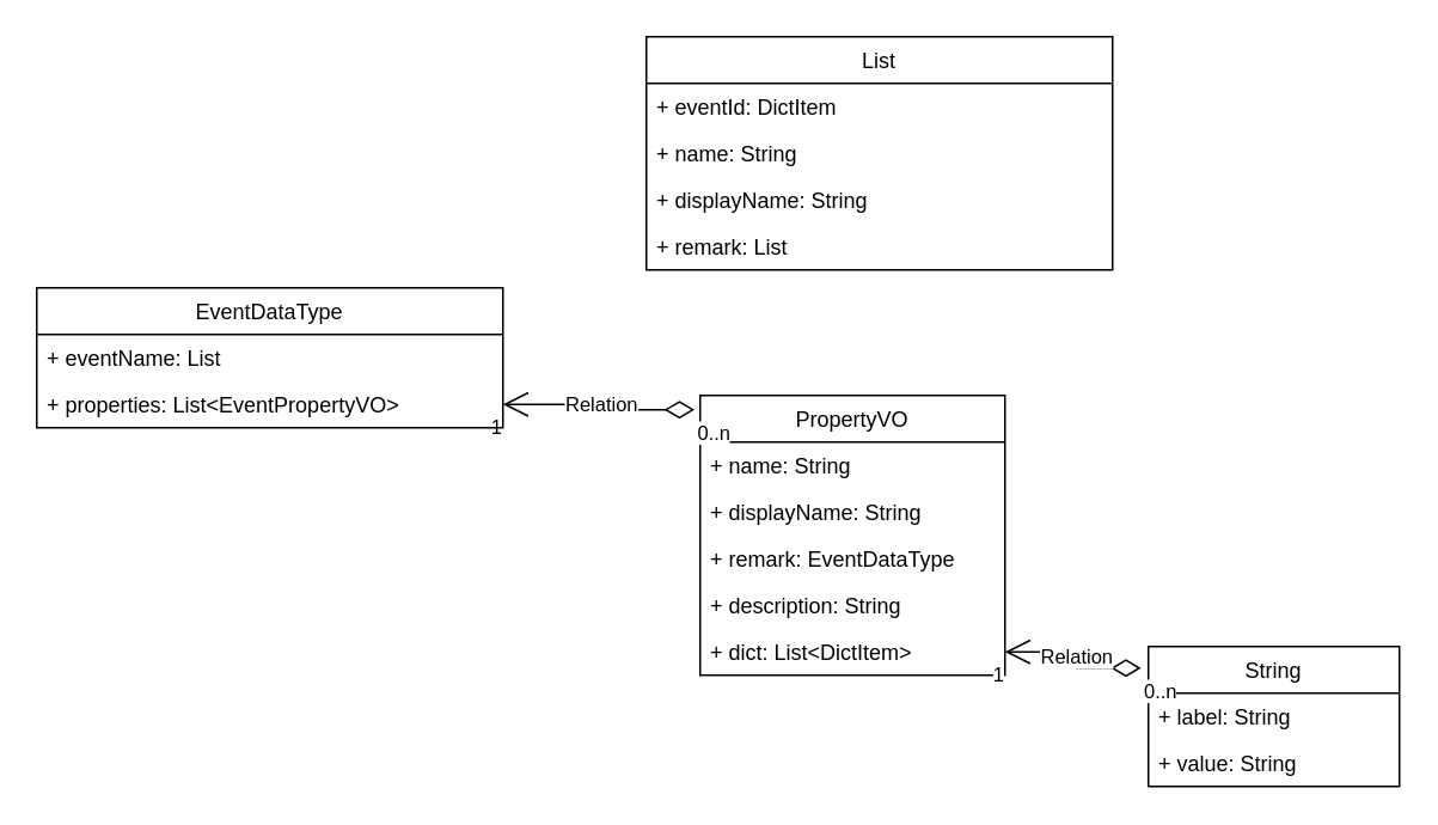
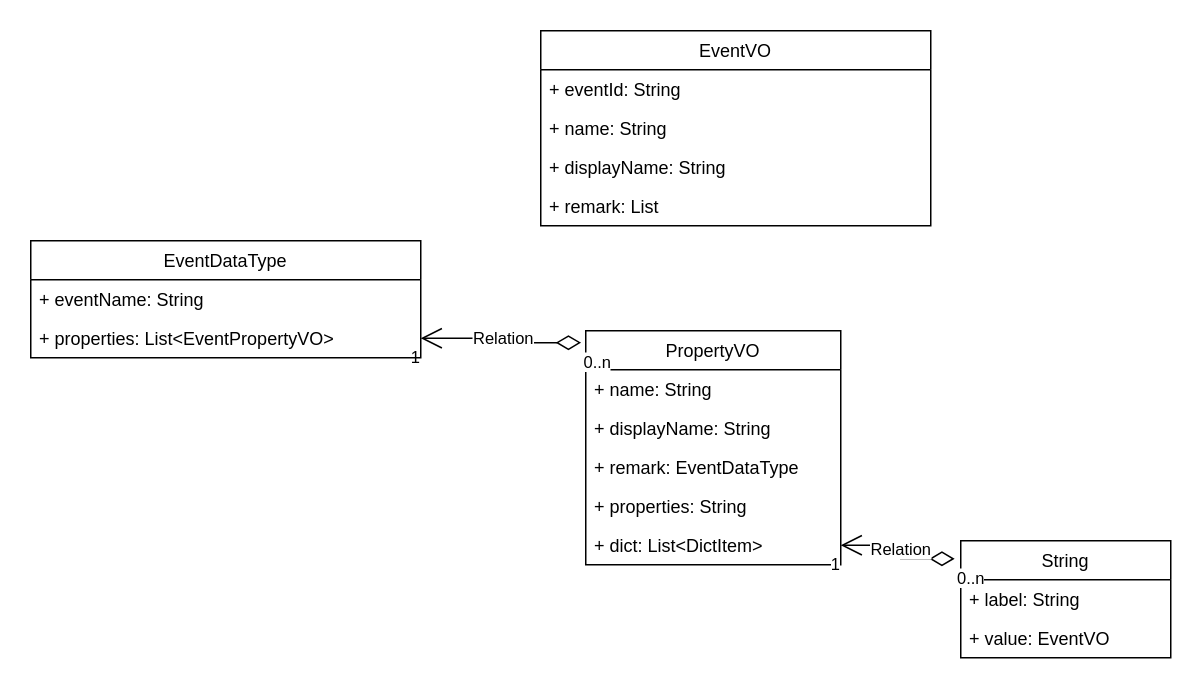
  <mxCell id="0" />
  <mxCell id="1" parent="0" />
- <mxCell id="2" value="List" style="swimlane;fontStyle=0;childLayout=stackLayout;horizontal=1;startSize=26;fillColor=none;horizontalStack=0;resizeParent=1;resizeParentMax=0;resizeLast=0;collapsible=1;marginBottom=0;" vertex="1" parent="1"><mxGeometry x="360" y="20" width="260" height="130" as="geometry"><mxRectangle x="170" y="140" width="90" height="30" as="alternateBounds" /></mxGeometry></mxCell>
- <mxCell id="3" value="+ eventId: DictItem" style="text;strokeColor=none;fillColor=none;align=left;verticalAlign=top;spacingLeft=4;spacingRight=4;overflow=hidden;rotatable=0;points=[[0,0.5],[1,0.5]];portConstraint=eastwest;" vertex="1" parent="2"><mxGeometry y="26" width="260" height="26" as="geometry" /></mxCell>
+ <mxCell id="2" value="EventVO" style="swimlane;fontStyle=0;childLayout=stackLayout;horizontal=1;startSize=26;fillColor=none;horizontalStack=0;resizeParent=1;resizeParentMax=0;resizeLast=0;collapsible=1;marginBottom=0;" vertex="1" parent="1"><mxGeometry x="360" y="20" width="260" height="130" as="geometry"><mxRectangle x="170" y="140" width="90" height="30" as="alternateBounds" /></mxGeometry></mxCell>
+ <mxCell id="3" value="+ eventId: String" style="text;strokeColor=none;fillColor=none;align=left;verticalAlign=top;spacingLeft=4;spacingRight=4;overflow=hidden;rotatable=0;points=[[0,0.5],[1,0.5]];portConstraint=eastwest;" vertex="1" parent="2"><mxGeometry y="26" width="260" height="26" as="geometry" /></mxCell>
  <mxCell id="4" value="+ name: String" style="text;strokeColor=none;fillColor=none;align=left;verticalAlign=top;spacingLeft=4;spacingRight=4;overflow=hidden;rotatable=0;points=[[0,0.5],[1,0.5]];portConstraint=eastwest;" vertex="1" parent="2"><mxGeometry y="52" width="260" height="26" as="geometry" /></mxCell>
  <mxCell id="5" value="+ displayName: String" style="text;strokeColor=none;fillColor=none;align=left;verticalAlign=top;spacingLeft=4;spacingRight=4;overflow=hidden;rotatable=0;points=[[0,0.5],[1,0.5]];portConstraint=eastwest;" vertex="1" parent="2"><mxGeometry y="78" width="260" height="26" as="geometry" /></mxCell>
  <mxCell id="6" value="+ remark: List" style="text;strokeColor=none;fillColor=none;align=left;verticalAlign=top;spacingLeft=4;spacingRight=4;overflow=hidden;rotatable=0;points=[[0,0.5],[1,0.5]];portConstraint=eastwest;" vertex="1" parent="2"><mxGeometry y="104" width="260" height="26" as="geometry" /></mxCell>
  <mxCell id="7" value="PropertyVO" style="swimlane;fontStyle=0;childLayout=stackLayout;horizontal=1;startSize=26;fillColor=none;horizontalStack=0;resizeParent=1;resizeParentMax=0;resizeLast=0;collapsible=1;marginBottom=0;" vertex="1" parent="1"><mxGeometry x="390" y="220" width="170" height="156" as="geometry"><mxRectangle x="660" y="160" width="100" height="30" as="alternateBounds" /></mxGeometry></mxCell>
  <mxCell id="8" value="+ name: String" style="text;strokeColor=none;fillColor=none;align=left;verticalAlign=top;spacingLeft=4;spacingRight=4;overflow=hidden;rotatable=0;points=[[0,0.5],[1,0.5]];portConstraint=eastwest;" vertex="1" parent="7"><mxGeometry y="26" width="170" height="26" as="geometry" /></mxCell>
  <mxCell id="9" value="+ displayName: String" style="text;strokeColor=none;fillColor=none;align=left;verticalAlign=top;spacingLeft=4;spacingRight=4;overflow=hidden;rotatable=0;points=[[0,0.5],[1,0.5]];portConstraint=eastwest;" vertex="1" parent="7"><mxGeometry y="52" width="170" height="26" as="geometry" /></mxCell>
  <mxCell id="10" value="+ remark: EventDataType" style="text;strokeColor=none;fillColor=none;align=left;verticalAlign=top;spacingLeft=4;spacingRight=4;overflow=hidden;rotatable=0;points=[[0,0.5],[1,0.5]];portConstraint=eastwest;" vertex="1" parent="7"><mxGeometry y="78" width="170" height="26" as="geometry" /></mxCell>
- <mxCell id="11" value="+ description: String" style="text;strokeColor=none;fillColor=none;align=left;verticalAlign=top;spacingLeft=4;spacingRight=4;overflow=hidden;rotatable=0;points=[[0,0.5],[1,0.5]];portConstraint=eastwest;" vertex="1" parent="7"><mxGeometry y="104" width="170" height="26" as="geometry" /></mxCell>
+ <mxCell id="11" value="+ properties: String" style="text;strokeColor=none;fillColor=none;align=left;verticalAlign=top;spacingLeft=4;spacingRight=4;overflow=hidden;rotatable=0;points=[[0,0.5],[1,0.5]];portConstraint=eastwest;" vertex="1" parent="7"><mxGeometry y="104" width="170" height="26" as="geometry" /></mxCell>
  <mxCell id="12" value="+ dict: List&lt;DictItem&gt;" style="text;strokeColor=none;fillColor=none;align=left;verticalAlign=top;spacingLeft=4;spacingRight=4;overflow=hidden;rotatable=0;points=[[0,0.5],[1,0.5]];portConstraint=eastwest;" vertex="1" parent="7"><mxGeometry y="130" width="170" height="26" as="geometry" /></mxCell>
  <mxCell id="13" value="Relation" style="endArrow=open;html=1;endSize=12;startArrow=diamondThin;startSize=14;startFill=0;edgeStyle=orthogonalEdgeStyle;rounded=0;exitX=-0.018;exitY=0.051;exitDx=0;exitDy=0;exitPerimeter=0;" edge="1" parent="1" source="7" target="24"><mxGeometry relative="1" as="geometry"><mxPoint x="280" y="410" as="sourcePoint" /><mxPoint x="440" y="410" as="targetPoint" /></mxGeometry></mxCell>
  <mxCell id="14" value="0..n" style="edgeLabel;resizable=0;html=1;align=left;verticalAlign=top;" connectable="0" vertex="1" parent="13"><mxGeometry x="-1" relative="1" as="geometry" /></mxCell>
  <mxCell id="15" value="1" style="edgeLabel;resizable=0;html=1;align=right;verticalAlign=top;" connectable="0" vertex="1" parent="13"><mxGeometry x="1" relative="1" as="geometry" /></mxCell>
  <mxCell id="16" value="String" style="swimlane;fontStyle=0;childLayout=stackLayout;horizontal=1;startSize=26;fillColor=none;horizontalStack=0;resizeParent=1;resizeParentMax=0;resizeLast=0;collapsible=1;marginBottom=0;" vertex="1" parent="1"><mxGeometry x="640" y="360" width="140" height="78" as="geometry" /></mxCell>
  <mxCell id="17" value="+ label: String" style="text;strokeColor=none;fillColor=none;align=left;verticalAlign=top;spacingLeft=4;spacingRight=4;overflow=hidden;rotatable=0;points=[[0,0.5],[1,0.5]];portConstraint=eastwest;" vertex="1" parent="16"><mxGeometry y="26" width="140" height="26" as="geometry" /></mxCell>
- <mxCell id="18" value="+ value: String" style="text;strokeColor=none;fillColor=none;align=left;verticalAlign=top;spacingLeft=4;spacingRight=4;overflow=hidden;rotatable=0;points=[[0,0.5],[1,0.5]];portConstraint=eastwest;" vertex="1" parent="16"><mxGeometry y="52" width="140" height="26" as="geometry" /></mxCell>
+ <mxCell id="18" value="+ value: EventVO" style="text;strokeColor=none;fillColor=none;align=left;verticalAlign=top;spacingLeft=4;spacingRight=4;overflow=hidden;rotatable=0;points=[[0,0.5],[1,0.5]];portConstraint=eastwest;" vertex="1" parent="16"><mxGeometry y="52" width="140" height="26" as="geometry" /></mxCell>
  <mxCell id="19" value="Relation" style="endArrow=open;html=1;endSize=12;startArrow=diamondThin;startSize=14;startFill=0;edgeStyle=orthogonalEdgeStyle;rounded=0;entryX=1;entryY=0.5;entryDx=0;entryDy=0;exitX=-0.029;exitY=0.154;exitDx=0;exitDy=0;exitPerimeter=0;" edge="1" parent="1" source="16" target="12"><mxGeometry relative="1" as="geometry"><mxPoint x="730" y="310" as="sourcePoint" /><mxPoint x="890" y="310" as="targetPoint" /></mxGeometry></mxCell>
  <mxCell id="20" value="0..n" style="edgeLabel;resizable=0;html=1;align=left;verticalAlign=top;" connectable="0" vertex="1" parent="19"><mxGeometry x="-1" relative="1" as="geometry" /></mxCell>
  <mxCell id="21" value="1" style="edgeLabel;resizable=0;html=1;align=right;verticalAlign=top;" connectable="0" vertex="1" parent="19"><mxGeometry x="1" relative="1" as="geometry" /></mxCell>
  <mxCell id="22" value="EventDataType" style="swimlane;fontStyle=0;childLayout=stackLayout;horizontal=1;startSize=26;fillColor=none;horizontalStack=0;resizeParent=1;resizeParentMax=0;resizeLast=0;collapsible=1;marginBottom=0;" vertex="1" parent="1"><mxGeometry x="20" y="160" width="260" height="78" as="geometry"><mxRectangle x="170" y="140" width="90" height="30" as="alternateBounds" /></mxGeometry></mxCell>
- <mxCell id="23" value="+ eventName: List" style="text;strokeColor=none;fillColor=none;align=left;verticalAlign=top;spacingLeft=4;spacingRight=4;overflow=hidden;rotatable=0;points=[[0,0.5],[1,0.5]];portConstraint=eastwest;" vertex="1" parent="22"><mxGeometry y="26" width="260" height="26" as="geometry" /></mxCell>
+ <mxCell id="23" value="+ eventName: String" style="text;strokeColor=none;fillColor=none;align=left;verticalAlign=top;spacingLeft=4;spacingRight=4;overflow=hidden;rotatable=0;points=[[0,0.5],[1,0.5]];portConstraint=eastwest;" vertex="1" parent="22"><mxGeometry y="26" width="260" height="26" as="geometry" /></mxCell>
  <mxCell id="24" value="+ properties: List&lt;EventPropertyVO&gt;" style="text;strokeColor=none;fillColor=none;align=left;verticalAlign=top;spacingLeft=4;spacingRight=4;overflow=hidden;rotatable=0;points=[[0,0.5],[1,0.5]];portConstraint=eastwest;" vertex="1" parent="22"><mxGeometry y="52" width="260" height="26" as="geometry" /></mxCell>
